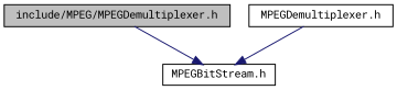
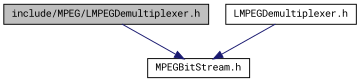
  digraph {
    fontname="Roboto Mono"
    node [color=black fillcolor=white fontname="Roboto Mono" fontsize=10 shape=record style=filled]
    edge [color=midnightblue fontname="Roboto Mono" fontsize=10 labelfontname=Helvetica labelfontsize=10 style=solid]
-   n1 [fillcolor=grey75 fontcolor=black height=0.2 label="include/MPEG/MPEGDemultiplexer.h" width=0.4]
+   n1 [fillcolor=grey75 fontcolor=black height=0.2 label="include/MPEG/LMPEGDemultiplexer.h" width=0.4]
    n2 [height=0.2 label="MPEGBitStream.h" width=0.4]
-   n3 [height=0.2 label="MPEGDemultiplexer.h" width=0.4]
+   n3 [height=0.2 label="LMPEGDemultiplexer.h" width=0.4]
    n1 -> n2
    n3 -> n2
  }
